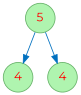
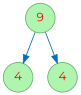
  digraph {
    fontname=Montserrat
    node [color="#66B268" fillcolor="#AFF4AF" fontcolor=red fontname=Montserrat shape=circle style=filled]
    edge [color="#0070BF" fontname=Montserrat]
-   n1 [label=5]
+   n1 [label=9]
    n2 [label=4]
    n3 [label=4]
    n1 -> n2
    n1 -> n3
  }
